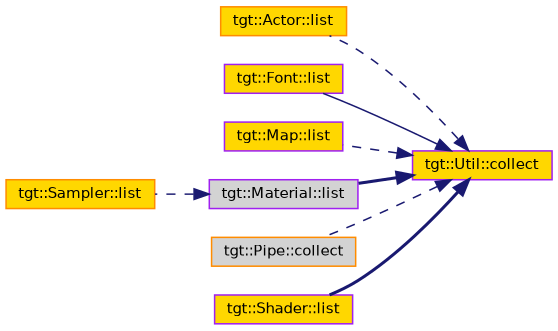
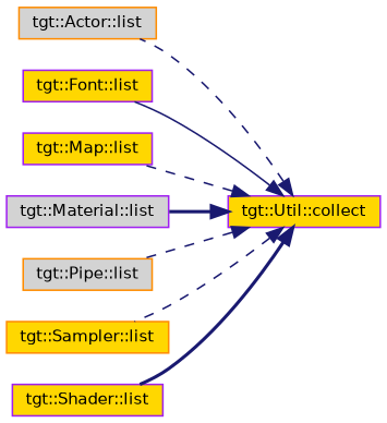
  digraph {
    rankdir=RL
    node [color=purple fillcolor=gold fontname=Helvetica fontsize=10 shape=record style=filled]
    edge [color=midnightblue dir=back fontname=Helvetica fontsize=10 labelfontname=Helvetica labelfontsize=10 style=dashed]
    n1 [fontcolor=black height=0.2 label="tgt::Util::collect" width=0.4]
-   n2 [color=darkorange height=0.2 label="tgt::Actor::list" width=0.4]
+   n2 [color=darkorange fillcolor=lightgrey height=0.2 label="tgt::Actor::list" width=0.4]
    n3 [height=0.2 label="tgt::Font::list" width=0.4]
    n4 [height=0.2 label="tgt::Map::list" width=0.4]
    n5 [fillcolor=lightgrey height=0.2 label="tgt::Material::list" width=0.4]
-   n6 [color=darkorange fillcolor=lightgrey height=0.2 label="tgt::Pipe::collect" width=0.4]
+   n6 [color=darkorange fillcolor=lightgrey height=0.2 label="tgt::Pipe::list" width=0.4]
    n7 [color=darkorange height=0.2 label="tgt::Sampler::list" width=0.4]
    n8 [height=0.2 label="tgt::Shader::list" width=0.4]
    n1 -> n2
    n1 -> n3 [style=solid]
    n1 -> n4
    n1 -> n5 [style=bold]
    n1 -> n6
-   n5 -> n7
+   n1 -> n7
    n1 -> n8 [style=bold]
  }
